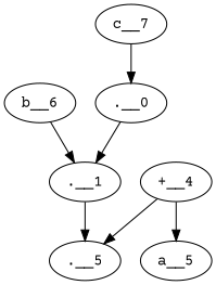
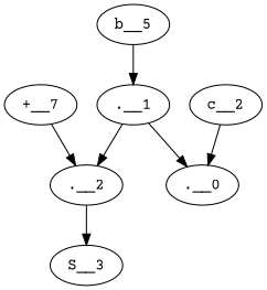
  digraph {
    fontname="Courier Prime"
    node [fontname="Courier Prime"]
    edge [fontname="Courier Prime"]
    ".__0"
    ".__1"
-   ".__2" [label=".__5"]
-   c__7
-   b__6
-   "+__4"
-   a__5
-   ".__0" -> ".__1"
+   ".__2"
+   c__7 [label=c__2]
+   S__3
+   b__6 [label=b__5]
+   "+__4" [label="+__7"]
+   ".__1" -> ".__0"
    ".__1" -> ".__2"
+   ".__2" -> S__3
    c__7 -> ".__0"
    b__6 -> ".__1"
    "+__4" -> ".__2"
-   "+__4" -> a__5
  }
